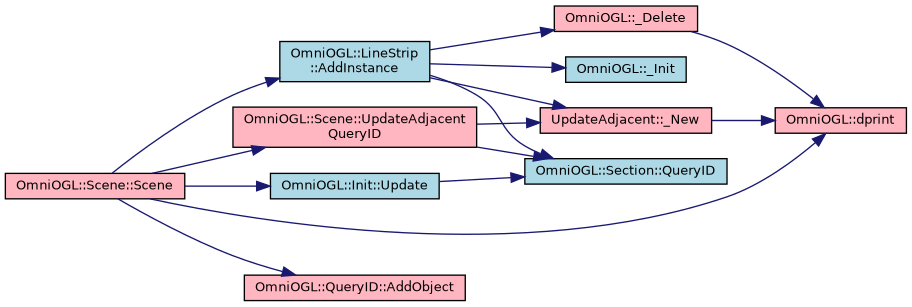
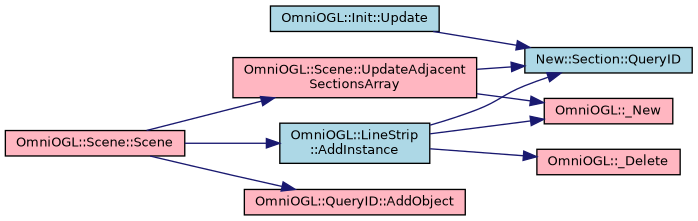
  digraph {
    rankdir=LR
    node [color=black fillcolor=lightpink fontname=Helvetica fontsize=10 shape=record style=filled]
    edge [color=midnightblue fontname=Helvetica fontsize=10 labelfontname=Helvetica labelfontsize=10 style=solid]
    n1 [fontcolor=black height=0.2 label="OmniOGL::Scene::Scene" width=0.4]
-   n2 [height=0.2 label="OmniOGL::dprint" width=0.4]
-   n3 [height=0.2 label="OmniOGL::Scene::UpdateAdjacent\lQueryID" width=0.4]
+   n3 [height=0.2 label="OmniOGL::Scene::UpdateAdjacent\lSectionsArray" width=0.4]
    n4 [fillcolor=lightblue height=0.2 label="OmniOGL::Init::Update" width=0.4]
    n5 [fillcolor=lightblue height=0.2 label="OmniOGL::LineStrip\l::AddInstance" width=0.4]
    n6 [height=0.2 label="OmniOGL::QueryID::AddObject" width=0.4]
-   n7 [fillcolor=lightblue height=0.2 label="OmniOGL::_Init" width=0.4]
-   n8 [height=0.2 label="UpdateAdjacent::_New" width=0.4]
-   n9 [fillcolor=lightblue height=0.2 label="OmniOGL::Section::QueryID" width=0.4]
+   n8 [height=0.2 label="OmniOGL::_New" width=0.4]
+   n9 [fillcolor=lightblue height=0.2 label="New::Section::QueryID" width=0.4]
    n10 [height=0.2 label="OmniOGL::_Delete" width=0.4]
-   n1 -> n2
    n1 -> n3
-   n1 -> n4
    n1 -> n5
    n1 -> n6
    n3 -> n8
    n3 -> n9
    n4 -> n9
-   n5 -> n7
    n5 -> n8
    n5 -> n9
    n5 -> n10
-   n8 -> n2
-   n10 -> n2
  }
